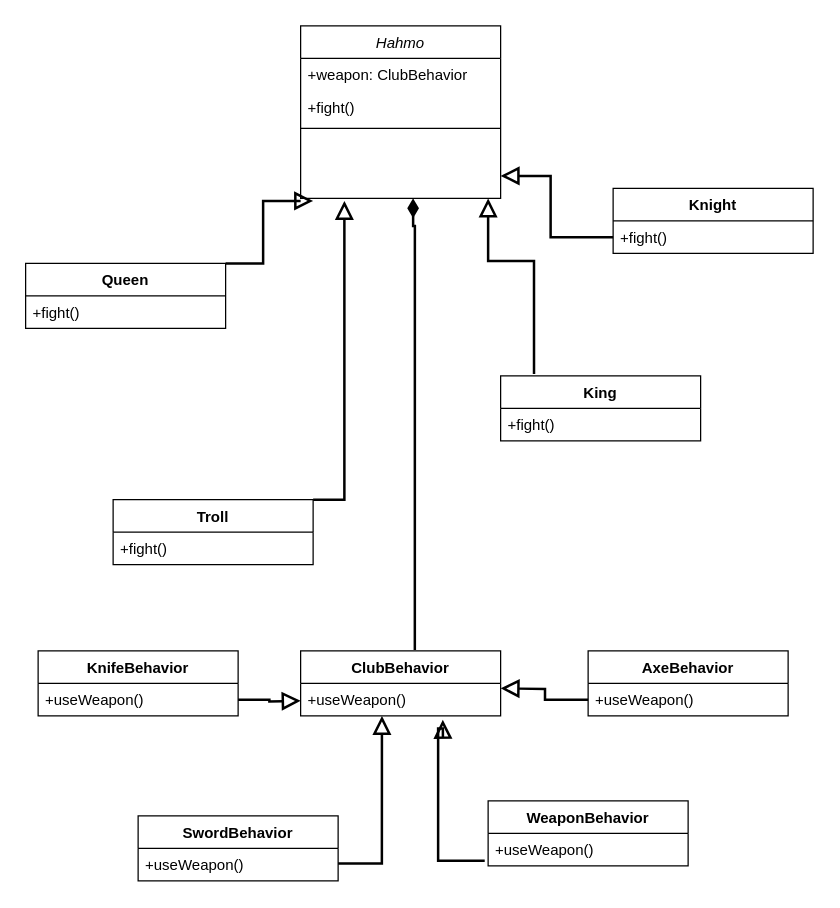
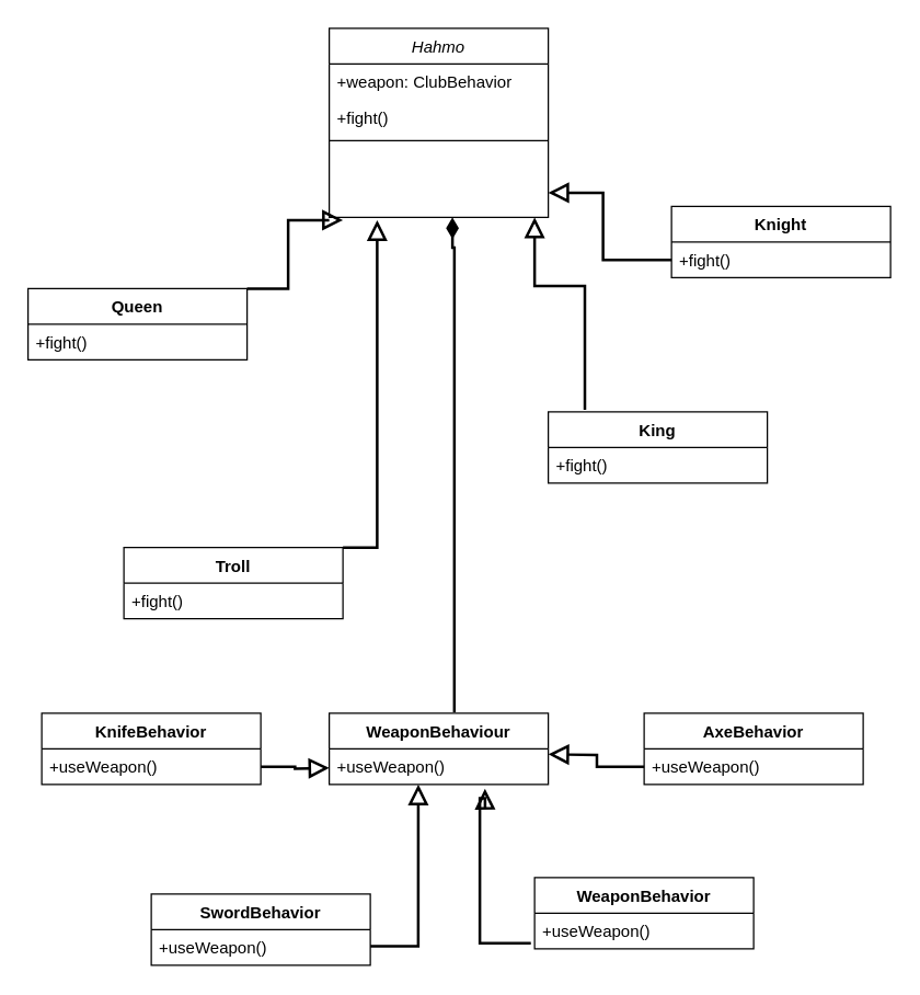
  <mxCell id="0" />
  <mxCell id="1" parent="0" />
  <mxCell id="2" value="Hahmo" style="swimlane;fontStyle=2;align=center;verticalAlign=top;childLayout=stackLayout;horizontal=1;startSize=26;horizontalStack=0;resizeParent=1;resizeLast=0;collapsible=1;marginBottom=0;rounded=0;shadow=0;strokeWidth=1;" parent="1" vertex="1"><mxGeometry x="240" y="20" width="160" height="138" as="geometry"><mxRectangle x="230" y="140" width="160" height="26" as="alternateBounds" /></mxGeometry></mxCell>
  <mxCell id="3" value="+weapon: ClubBehavior" style="text;align=left;verticalAlign=top;spacingLeft=4;spacingRight=4;overflow=hidden;rotatable=0;points=[[0,0.5],[1,0.5]];portConstraint=eastwest;" parent="2" vertex="1"><mxGeometry y="26" width="160" height="26" as="geometry" /></mxCell>
  <mxCell id="4" value="+fight()" style="text;align=left;verticalAlign=top;spacingLeft=4;spacingRight=4;overflow=hidden;rotatable=0;points=[[0,0.5],[1,0.5]];portConstraint=eastwest;rounded=0;shadow=0;html=0;" parent="2" vertex="1"><mxGeometry y="52" width="160" height="26" as="geometry" /></mxCell>
  <mxCell id="5" value="" style="line;html=1;strokeWidth=1;align=left;verticalAlign=middle;spacingTop=-1;spacingLeft=3;spacingRight=3;rotatable=0;labelPosition=right;points=[];portConstraint=eastwest;" parent="2" vertex="1"><mxGeometry y="78" width="160" height="8" as="geometry" /></mxCell>
  <mxCell id="6" value="Knight" style="swimlane;fontStyle=1;align=center;verticalAlign=top;childLayout=stackLayout;horizontal=1;startSize=26;horizontalStack=0;resizeParent=1;resizeParentMax=0;resizeLast=0;collapsible=1;marginBottom=0;" vertex="1" parent="1"><mxGeometry x="490" y="150" width="160" height="52" as="geometry" /></mxCell>
  <mxCell id="7" value="+fight()" style="text;strokeColor=none;fillColor=none;align=left;verticalAlign=top;spacingLeft=4;spacingRight=4;overflow=hidden;rotatable=0;points=[[0,0.5],[1,0.5]];portConstraint=eastwest;" vertex="1" parent="6"><mxGeometry y="26" width="160" height="26" as="geometry" /></mxCell>
  <mxCell id="8" value="King" style="swimlane;fontStyle=1;align=center;verticalAlign=top;childLayout=stackLayout;horizontal=1;startSize=26;horizontalStack=0;resizeParent=1;resizeParentMax=0;resizeLast=0;collapsible=1;marginBottom=0;" vertex="1" parent="1"><mxGeometry x="400" y="300" width="160" height="52" as="geometry" /></mxCell>
  <mxCell id="9" value="+fight()" style="text;strokeColor=none;fillColor=none;align=left;verticalAlign=top;spacingLeft=4;spacingRight=4;overflow=hidden;rotatable=0;points=[[0,0.5],[1,0.5]];portConstraint=eastwest;" vertex="1" parent="8"><mxGeometry y="26" width="160" height="26" as="geometry" /></mxCell>
  <mxCell id="10" value="Troll" style="swimlane;fontStyle=1;align=center;verticalAlign=top;childLayout=stackLayout;horizontal=1;startSize=26;horizontalStack=0;resizeParent=1;resizeParentMax=0;resizeLast=0;collapsible=1;marginBottom=0;" vertex="1" parent="1"><mxGeometry x="90" y="399" width="160" height="52" as="geometry" /></mxCell>
  <mxCell id="11" value="+fight()" style="text;strokeColor=none;fillColor=none;align=left;verticalAlign=top;spacingLeft=4;spacingRight=4;overflow=hidden;rotatable=0;points=[[0,0.5],[1,0.5]];portConstraint=eastwest;" vertex="1" parent="10"><mxGeometry y="26" width="160" height="26" as="geometry" /></mxCell>
  <mxCell id="12" value="Queen" style="swimlane;fontStyle=1;align=center;verticalAlign=top;childLayout=stackLayout;horizontal=1;startSize=26;horizontalStack=0;resizeParent=1;resizeParentMax=0;resizeLast=0;collapsible=1;marginBottom=0;" vertex="1" parent="1"><mxGeometry y="210" width="160" height="52" as="geometry" x="20" /></mxCell>
  <mxCell id="13" value="+fight()" style="text;strokeColor=none;fillColor=none;align=left;verticalAlign=top;spacingLeft=4;spacingRight=4;overflow=hidden;rotatable=0;points=[[0,0.5],[1,0.5]];portConstraint=eastwest;" vertex="1" parent="12"><mxGeometry y="26" width="160" height="26" as="geometry" /></mxCell>
- <mxCell id="14" value="ClubBehavior" style="swimlane;fontStyle=1;align=center;verticalAlign=top;childLayout=stackLayout;horizontal=1;startSize=26;horizontalStack=0;resizeParent=1;resizeParentMax=0;resizeLast=0;collapsible=1;marginBottom=0;" vertex="1" parent="1"><mxGeometry x="240" y="520" width="160" height="52" as="geometry" /></mxCell>
+ <mxCell id="14" value="WeaponBehaviour" style="swimlane;fontStyle=1;align=center;verticalAlign=top;childLayout=stackLayout;horizontal=1;startSize=26;horizontalStack=0;resizeParent=1;resizeParentMax=0;resizeLast=0;collapsible=1;marginBottom=0;" vertex="1" parent="1"><mxGeometry x="240" y="520" width="160" height="52" as="geometry" /></mxCell>
  <mxCell id="15" value="+useWeapon()" style="text;strokeColor=none;fillColor=none;align=left;verticalAlign=top;spacingLeft=4;spacingRight=4;overflow=hidden;rotatable=0;points=[[0,0.5],[1,0.5]];portConstraint=eastwest;" vertex="1" parent="14"><mxGeometry y="26" width="160" height="26" as="geometry" /></mxCell>
  <mxCell id="16" style="edgeStyle=orthogonalEdgeStyle;rounded=0;orthogonalLoop=1;jettySize=auto;html=1;endArrow=block;endFill=0;strokeColor=default;shadow=0;jumpSize=12;strokeWidth=2;endSize=10;exitX=1;exitY=0;exitDx=0;exitDy=0;" edge="1" parent="1" source="12"><mxGeometry relative="1" as="geometry"><mxPoint x="270" y="270" as="sourcePoint" /><mxPoint x="250" y="160" as="targetPoint" /><Array as="points"><mxPoint x="210" y="210" /><mxPoint x="210" y="160" /><mxPoint x="240" y="160" /></Array></mxGeometry></mxCell>
  <mxCell id="17" style="edgeStyle=orthogonalEdgeStyle;rounded=0;orthogonalLoop=1;jettySize=auto;html=1;endArrow=diamondThin;endFill=1;strokeColor=default;shadow=0;jumpSize=12;strokeWidth=2;endSize=10;exitX=0.571;exitY=-0.015;exitDx=0;exitDy=0;exitPerimeter=0;" edge="1" parent="1" source="14"><mxGeometry relative="1" as="geometry"><mxPoint x="330" y="400" as="sourcePoint" /><mxPoint x="330" y="158" as="targetPoint" /><Array as="points"><mxPoint x="331" y="180" /><mxPoint x="330" y="180" /></Array></mxGeometry></mxCell>
  <mxCell id="18" style="edgeStyle=orthogonalEdgeStyle;rounded=0;orthogonalLoop=1;jettySize=auto;html=1;endArrow=block;endFill=0;strokeColor=default;shadow=0;jumpSize=12;strokeWidth=2;endSize=10;exitX=1;exitY=0;exitDx=0;exitDy=0;" edge="1" parent="1" source="10"><mxGeometry relative="1" as="geometry"><mxPoint x="275" y="400" as="sourcePoint" /><mxPoint x="275" y="160" as="targetPoint" /><Array as="points"><mxPoint x="275" y="399" /></Array></mxGeometry></mxCell>
  <mxCell id="19" style="edgeStyle=orthogonalEdgeStyle;rounded=0;orthogonalLoop=1;jettySize=auto;html=1;endArrow=block;endFill=0;strokeColor=default;shadow=0;jumpSize=12;strokeWidth=2;endSize=10;exitX=0.167;exitY=-0.029;exitDx=0;exitDy=0;exitPerimeter=0;" edge="1" parent="1" source="8"><mxGeometry relative="1" as="geometry"><mxPoint x="470" y="208" as="sourcePoint" /><mxPoint x="390" y="158" as="targetPoint" /><Array as="points"><mxPoint x="427" y="208" /><mxPoint x="390" y="208" /></Array></mxGeometry></mxCell>
  <mxCell id="20" style="edgeStyle=orthogonalEdgeStyle;rounded=0;orthogonalLoop=1;jettySize=auto;html=1;endArrow=block;endFill=0;strokeColor=default;shadow=0;jumpSize=12;strokeWidth=2;endSize=10;" edge="1" parent="1"><mxGeometry relative="1" as="geometry"><mxPoint x="490" y="189.059" as="sourcePoint" /><mxPoint x="400" y="140" as="targetPoint" /><Array as="points"><mxPoint x="440" y="189" /><mxPoint x="440" y="140" /><mxPoint x="400" y="140" /></Array></mxGeometry></mxCell>
  <mxCell id="21" value="SwordBehavior" style="swimlane;fontStyle=1;align=center;verticalAlign=top;childLayout=stackLayout;horizontal=1;startSize=26;horizontalStack=0;resizeParent=1;resizeParentMax=0;resizeLast=0;collapsible=1;marginBottom=0;" vertex="1" parent="1"><mxGeometry x="110" y="652" width="160" height="52" as="geometry" /></mxCell>
  <mxCell id="22" value="+useWeapon()" style="text;strokeColor=none;fillColor=none;align=left;verticalAlign=top;spacingLeft=4;spacingRight=4;overflow=hidden;rotatable=0;points=[[0,0.5],[1,0.5]];portConstraint=eastwest;" vertex="1" parent="21"><mxGeometry y="26" width="160" height="26" as="geometry" /></mxCell>
  <mxCell id="23" value="KnifeBehavior" style="swimlane;fontStyle=1;align=center;verticalAlign=top;childLayout=stackLayout;horizontal=1;startSize=26;horizontalStack=0;resizeParent=1;resizeParentMax=0;resizeLast=0;collapsible=1;marginBottom=0;" vertex="1" parent="1"><mxGeometry x="30" y="520" width="160" height="52" as="geometry" /></mxCell>
  <mxCell id="24" value="+useWeapon()" style="text;strokeColor=none;fillColor=none;align=left;verticalAlign=top;spacingLeft=4;spacingRight=4;overflow=hidden;rotatable=0;points=[[0,0.5],[1,0.5]];portConstraint=eastwest;" vertex="1" parent="23"><mxGeometry y="26" width="160" height="26" as="geometry" /></mxCell>
  <mxCell id="25" value="WeaponBehavior" style="swimlane;fontStyle=1;align=center;verticalAlign=top;childLayout=stackLayout;horizontal=1;startSize=26;horizontalStack=0;resizeParent=1;resizeParentMax=0;resizeLast=0;collapsible=1;marginBottom=0;" vertex="1" parent="1"><mxGeometry x="390" y="640" width="160" height="52" as="geometry" /></mxCell>
  <mxCell id="26" value="+useWeapon()" style="text;strokeColor=none;fillColor=none;align=left;verticalAlign=top;spacingLeft=4;spacingRight=4;overflow=hidden;rotatable=0;points=[[0,0.5],[1,0.5]];portConstraint=eastwest;" vertex="1" parent="25"><mxGeometry y="26" width="160" height="26" as="geometry" /></mxCell>
  <mxCell id="27" value="AxeBehavior" style="swimlane;fontStyle=1;align=center;verticalAlign=top;childLayout=stackLayout;horizontal=1;startSize=26;horizontalStack=0;resizeParent=1;resizeParentMax=0;resizeLast=0;collapsible=1;marginBottom=0;" vertex="1" parent="1"><mxGeometry x="470" y="520" width="160" height="52" as="geometry" /></mxCell>
  <mxCell id="28" style="edgeStyle=orthogonalEdgeStyle;rounded=0;orthogonalLoop=1;jettySize=auto;html=1;endArrow=block;endFill=0;strokeColor=default;shadow=0;jumpSize=12;strokeWidth=2;endSize=10;" edge="1" parent="27" source="29"><mxGeometry relative="1" as="geometry"><mxPoint x="-10" y="30" as="sourcePoint" /><mxPoint x="-70" y="30" as="targetPoint" /><Array as="points" /></mxGeometry></mxCell>
  <mxCell id="29" value="+useWeapon()" style="text;strokeColor=none;fillColor=none;align=left;verticalAlign=top;spacingLeft=4;spacingRight=4;overflow=hidden;rotatable=0;points=[[0,0.5],[1,0.5]];portConstraint=eastwest;" vertex="1" parent="27"><mxGeometry y="26" width="160" height="26" as="geometry" /></mxCell>
  <mxCell id="30" style="edgeStyle=orthogonalEdgeStyle;rounded=0;orthogonalLoop=1;jettySize=auto;html=1;endArrow=block;endFill=0;strokeColor=default;shadow=0;jumpSize=12;strokeWidth=2;endSize=10;entryX=0.219;entryY=1;entryDx=0;entryDy=0;entryPerimeter=0;" edge="1" parent="1" source="22"><mxGeometry relative="1" as="geometry"><mxPoint x="280" y="839" as="sourcePoint" /><mxPoint x="305.04" y="572" as="targetPoint" /><Array as="points"><mxPoint x="305" y="690" /></Array></mxGeometry></mxCell>
  <mxCell id="31" style="edgeStyle=orthogonalEdgeStyle;rounded=0;orthogonalLoop=1;jettySize=auto;html=1;endArrow=block;endFill=0;strokeColor=default;shadow=0;jumpSize=12;strokeWidth=2;endSize=10;entryX=0.711;entryY=1.122;entryDx=0;entryDy=0;entryPerimeter=0;exitX=-0.017;exitY=0.842;exitDx=0;exitDy=0;exitPerimeter=0;" edge="1" parent="1" source="26" target="15"><mxGeometry relative="1" as="geometry"><mxPoint x="280" y="700" as="sourcePoint" /><mxPoint x="315.04" y="582" as="targetPoint" /><Array as="points"><mxPoint x="350" y="688" /><mxPoint x="350" y="582" /><mxPoint x="354" y="582" /></Array></mxGeometry></mxCell>
  <mxCell id="32" style="edgeStyle=orthogonalEdgeStyle;rounded=0;orthogonalLoop=1;jettySize=auto;html=1;endArrow=block;endFill=0;strokeColor=default;shadow=0;jumpSize=12;strokeWidth=2;endSize=10;" edge="1" parent="1" source="24"><mxGeometry relative="1" as="geometry"><mxPoint x="480" y="569.059" as="sourcePoint" /><mxPoint x="240" y="560" as="targetPoint" /><Array as="points" /></mxGeometry></mxCell>
